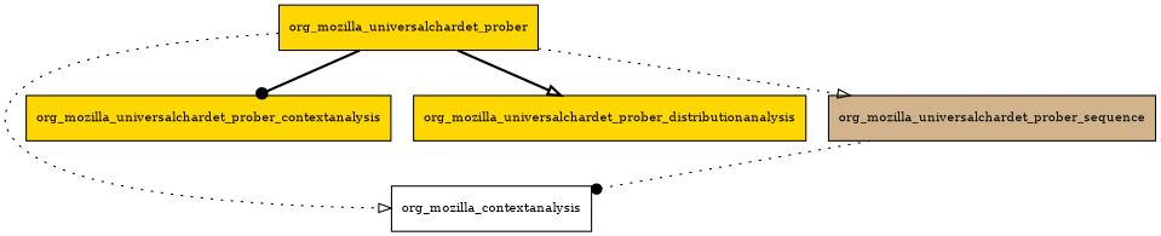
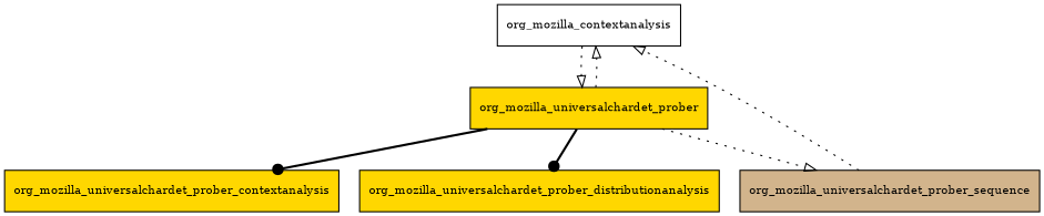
  digraph {
    node [fillcolor=gold fontsize=10.0 shape=box style=filled]
    edge [arrowhead=onormal style=dotted]
    n1 [fillcolor=white label=org_mozilla_contextanalysis]
    org_mozilla_universalchardet_prober
    org_mozilla_universalchardet_prober_contextanalysis
    org_mozilla_universalchardet_prober_distributionanalysis
    org_mozilla_universalchardet_prober_sequence [fillcolor=tan]
+   n1 -> org_mozilla_universalchardet_prober
    org_mozilla_universalchardet_prober -> n1
    org_mozilla_universalchardet_prober -> org_mozilla_universalchardet_prober_contextanalysis [arrowhead=dot style=bold]
-   org_mozilla_universalchardet_prober -> org_mozilla_universalchardet_prober_distributionanalysis [style=bold]
+   org_mozilla_universalchardet_prober -> org_mozilla_universalchardet_prober_distributionanalysis [arrowhead=dot style=bold]
    org_mozilla_universalchardet_prober -> org_mozilla_universalchardet_prober_sequence
-   org_mozilla_universalchardet_prober_sequence -> n1 [arrowhead=dot]
+   org_mozilla_universalchardet_prober_sequence -> n1
  }
